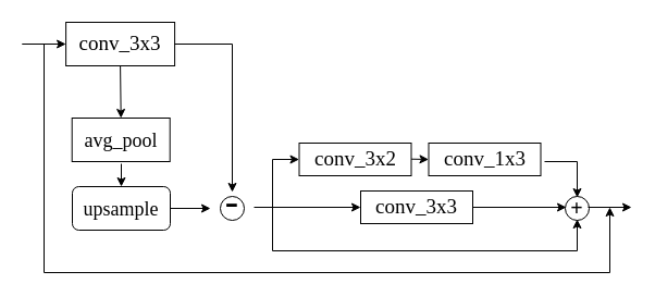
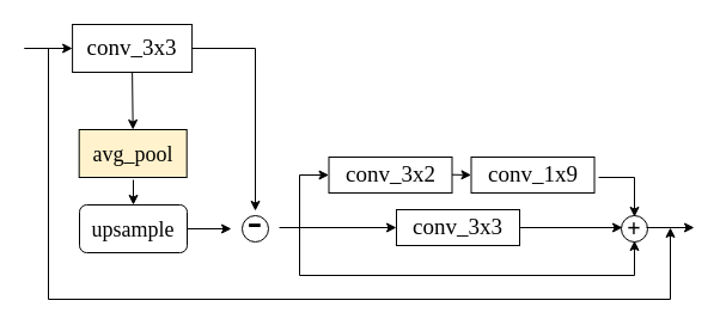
  <mxCell id="0" />
  <mxCell id="1" parent="0" />
  <mxCell id="2" value="&lt;font style=&quot;&quot; face=&quot;Times New Roman&quot;&gt;&lt;font style=&quot;font-size: 19px;&quot;&gt;conv_3x3&lt;/font&gt;&lt;br&gt;&lt;/font&gt;" style="rounded=0;whiteSpace=wrap;html=1;" vertex="1" parent="1"><mxGeometry x="60.1" y="20" width="100" height="40" as="geometry" /></mxCell>
  <mxCell id="3" value="" style="endArrow=classic;html=1;entryX=0;entryY=0.5;entryDx=0;entryDy=0;endSize=6;rounded=0;" edge="1" parent="1" target="2"><mxGeometry width="50" height="50" relative="1" as="geometry"><mxPoint x="40" y="40" as="sourcePoint" /><mxPoint x="50.4" y="39.5" as="targetPoint" /><Array as="points"><mxPoint x="40.4" y="39.5" /><mxPoint x="20" y="40" /></Array></mxGeometry></mxCell>
  <mxCell id="4" value="" style="endArrow=classic;html=1;rounded=0;entryX=0.5;entryY=0;entryDx=0;entryDy=0;exitX=0.5;exitY=1;exitDx=0;exitDy=0;" edge="1" parent="1" source="2" target="6"><mxGeometry width="50" height="50" relative="1" as="geometry"><mxPoint x="109.9" y="70" as="sourcePoint" /><mxPoint x="110" y="120" as="targetPoint" /></mxGeometry></mxCell>
  <mxCell id="5" value="" style="endArrow=classic;html=1;rounded=0;fontFamily=Times New Roman;fontSize=20;exitX=1;exitY=0.5;exitDx=0;exitDy=0;entryX=0.5;entryY=0;entryDx=0;entryDy=0;" edge="1" parent="1" source="2" target="10"><mxGeometry width="50" height="50" relative="1" as="geometry"><mxPoint x="170.4" y="39.5" as="sourcePoint" /><mxPoint x="200" y="145" as="targetPoint" /><Array as="points"><mxPoint x="213" y="40" /></Array></mxGeometry></mxCell>
- <mxCell id="6" value="&lt;font style=&quot;font-size: 18px;&quot;&gt;avg_pool&lt;/font&gt;" style="rounded=0;whiteSpace=wrap;html=1;fontFamily=Times New Roman;fontSize=20;" vertex="1" parent="1"><mxGeometry x="65.7" y="108" width="90" height="40" as="geometry" /></mxCell>
+ <mxCell id="6" value="&lt;font style=&quot;font-size: 18px;&quot;&gt;avg_pool&lt;/font&gt;" style="rounded=0;whiteSpace=wrap;html=1;fontFamily=Times New Roman;fontSize=20;fillColor=#fff2cc;" vertex="1" parent="1"><mxGeometry x="65.7" y="108" width="90" height="40" as="geometry" /></mxCell>
  <mxCell id="7" value="&lt;font style=&quot;font-size: 18px;&quot;&gt;upsample&lt;/font&gt;" style="whiteSpace=wrap;html=1;fontFamily=Times New Roman;fontSize=20;rounded=1;" vertex="1" parent="1"><mxGeometry x="66" y="171" width="90" height="40" as="geometry" /></mxCell>
  <mxCell id="8" value="" style="endArrow=classic;html=1;rounded=0;entryX=0.5;entryY=0;entryDx=0;entryDy=0;" edge="1" parent="1" target="7"><mxGeometry width="50" height="50" relative="1" as="geometry"><mxPoint x="111" y="150" as="sourcePoint" /><mxPoint x="110.51" y="175" as="targetPoint" /></mxGeometry></mxCell>
  <mxCell id="9" value="" style="endArrow=classic;html=1;rounded=0;fontFamily=Times New Roman;fontSize=20;entryX=0;entryY=0.75;entryDx=0;entryDy=0;exitX=1;exitY=0.5;exitDx=0;exitDy=0;" edge="1" parent="1" source="7" target="10"><mxGeometry width="50" height="50" relative="1" as="geometry"><mxPoint x="160" y="191" as="sourcePoint" /><mxPoint x="210.1" y="141" as="targetPoint" /></mxGeometry></mxCell>
  <mxCell id="10" value="&lt;div style=&quot;&quot;&gt;&lt;font style=&quot;font-size: 37px;&quot;&gt;-&lt;/font&gt;&lt;/div&gt;" style="rounded=0;whiteSpace=wrap;html=1;fontFamily=Times New Roman;fontSize=21;fillColor=none;gradientColor=none;align=center;strokeColor=none;" vertex="1" parent="1"><mxGeometry x="193" y="176" width="40" height="20" as="geometry" /></mxCell>
  <mxCell id="11" value="&lt;font style=&quot;&quot; face=&quot;Times New Roman&quot;&gt;&lt;font style=&quot;font-size: 19px;&quot;&gt;conv_3x2&lt;/font&gt;&lt;br&gt;&lt;/font&gt;" style="rounded=0;whiteSpace=wrap;html=1;" vertex="1" parent="1"><mxGeometry x="274.5" y="131" width="103" height="30" as="geometry" /></mxCell>
- <mxCell id="12" value="&lt;font style=&quot;&quot; face=&quot;Times New Roman&quot;&gt;&lt;font style=&quot;font-size: 19px;&quot;&gt;conv_1x3&lt;/font&gt;&lt;br&gt;&lt;/font&gt;" style="rounded=0;whiteSpace=wrap;html=1;" vertex="1" parent="1"><mxGeometry x="393.5" y="131" width="103" height="30" as="geometry" /></mxCell>
+ <mxCell id="12" value="&lt;font style=&quot;&quot; face=&quot;Times New Roman&quot;&gt;&lt;font style=&quot;font-size: 19px;&quot;&gt;conv_1x9&lt;/font&gt;&lt;br&gt;&lt;/font&gt;" style="rounded=0;whiteSpace=wrap;html=1;" vertex="1" parent="1"><mxGeometry x="393.5" y="131" width="103" height="30" as="geometry" /></mxCell>
  <mxCell id="13" value="" style="endArrow=classic;html=1;rounded=0;fontFamily=Times New Roman;fontSize=37;endSize=6;strokeColor=#000000;entryX=0;entryY=0.5;entryDx=0;entryDy=0;" edge="1" parent="1" target="12"><mxGeometry width="50" height="50" relative="1" as="geometry"><mxPoint x="377.5" y="145.71" as="sourcePoint" /><mxPoint x="387.5" y="145.71" as="targetPoint" /></mxGeometry></mxCell>
  <mxCell id="14" value="" style="endArrow=classic;html=1;rounded=0;fontFamily=Times New Roman;fontSize=37;endSize=6;strokeColor=#000000;entryX=0;entryY=0.5;entryDx=0;entryDy=0;" edge="1" parent="1" target="15"><mxGeometry width="50" height="50" relative="1" as="geometry"><mxPoint x="233" y="190" as="sourcePoint" /><mxPoint x="330" y="191" as="targetPoint" /></mxGeometry></mxCell>
  <mxCell id="15" value="&lt;font style=&quot;&quot; face=&quot;Times New Roman&quot;&gt;&lt;font style=&quot;font-size: 19px;&quot;&gt;conv_3x3&lt;/font&gt;&lt;br&gt;&lt;/font&gt;" style="rounded=0;whiteSpace=wrap;html=1;" vertex="1" parent="1"><mxGeometry x="331" y="175" width="103" height="30" as="geometry" /></mxCell>
  <mxCell id="16" value="" style="endArrow=classic;html=1;rounded=0;fontFamily=Times New Roman;fontSize=37;endSize=6;strokeColor=#000000;entryX=0;entryY=0.5;entryDx=0;entryDy=0;" edge="1" parent="1" target="11"><mxGeometry width="50" height="50" relative="1" as="geometry"><mxPoint x="250" y="190" as="sourcePoint" /><mxPoint x="250.7" y="148" as="targetPoint" /><Array as="points"><mxPoint x="250" y="146" /></Array></mxGeometry></mxCell>
  <mxCell id="17" value="&lt;div style=&quot;&quot;&gt;&lt;font style=&quot;font-size: 20px;&quot;&gt;&lt;b&gt;+&lt;/b&gt;&lt;/font&gt;&lt;/div&gt;" style="rounded=0;whiteSpace=wrap;html=1;fontFamily=Times New Roman;fontSize=21;fillColor=none;gradientColor=none;align=center;strokeColor=none;" vertex="1" parent="1"><mxGeometry x="510" y="181" width="40" height="20" as="geometry" /></mxCell>
  <mxCell id="18" value="" style="endArrow=classic;html=1;rounded=0;fontFamily=Times New Roman;fontSize=20;endSize=6;strokeColor=#000000;entryX=0.5;entryY=1;entryDx=0;entryDy=0;" edge="1" parent="1"><mxGeometry width="50" height="50" relative="1" as="geometry"><mxPoint x="250" y="190" as="sourcePoint" /><mxPoint x="530" y="201" as="targetPoint" /><Array as="points"><mxPoint x="250" y="230" /><mxPoint x="530" y="230" /></Array></mxGeometry></mxCell>
  <mxCell id="19" value="" style="endArrow=classic;html=1;rounded=0;fontFamily=Times New Roman;fontSize=20;endSize=6;strokeColor=#000000;entryX=0.5;entryY=0;entryDx=0;entryDy=0;" edge="1" parent="1"><mxGeometry width="50" height="50" relative="1" as="geometry"><mxPoint x="500" y="148" as="sourcePoint" /><mxPoint x="530" y="181" as="targetPoint" /><Array as="points"><mxPoint x="530" y="148" /></Array></mxGeometry></mxCell>
  <mxCell id="20" value="" style="endArrow=classic;html=1;rounded=0;fontFamily=Times New Roman;fontSize=20;endSize=6;strokeColor=#000000;exitX=1;exitY=0.5;exitDx=0;exitDy=0;entryX=0.25;entryY=0.45;entryDx=0;entryDy=0;entryPerimeter=0;" edge="1" parent="1" source="15" target="17"><mxGeometry width="50" height="50" relative="1" as="geometry"><mxPoint x="260" y="200" as="sourcePoint" /><mxPoint x="310" y="150" as="targetPoint" /></mxGeometry></mxCell>
  <mxCell id="21" value="" style="endArrow=classic;html=1;rounded=0;fontFamily=Times New Roman;fontSize=20;endSize=6;strokeColor=#000000;" edge="1" parent="1"><mxGeometry width="50" height="50" relative="1" as="geometry"><mxPoint x="40" y="40" as="sourcePoint" /><mxPoint x="560" y="190" as="targetPoint" /><Array as="points"><mxPoint x="40" y="250" /><mxPoint x="560" y="250" /></Array></mxGeometry></mxCell>
  <mxCell id="22" value="" style="endArrow=classic;html=1;rounded=0;fontFamily=Times New Roman;fontSize=20;endSize=6;strokeColor=#000000;" edge="1" parent="1"><mxGeometry width="50" height="50" relative="1" as="geometry"><mxPoint x="540" y="190" as="sourcePoint" /><mxPoint x="580" y="190" as="targetPoint" /></mxGeometry></mxCell>
  <mxCell id="23" value="" style="ellipse;whiteSpace=wrap;html=1;aspect=fixed;labelBackgroundColor=none;fontFamily=Times New Roman;fontSize=20;fillColor=none;gradientColor=none;" vertex="1" parent="1"><mxGeometry x="202" y="180" width="22" height="22" as="geometry" /></mxCell>
  <mxCell id="24" value="" style="ellipse;whiteSpace=wrap;html=1;aspect=fixed;labelBackgroundColor=none;fontFamily=Times New Roman;fontSize=20;fillColor=none;gradientColor=none;" vertex="1" parent="1"><mxGeometry x="519" y="180" width="22" height="22" as="geometry" /></mxCell>
